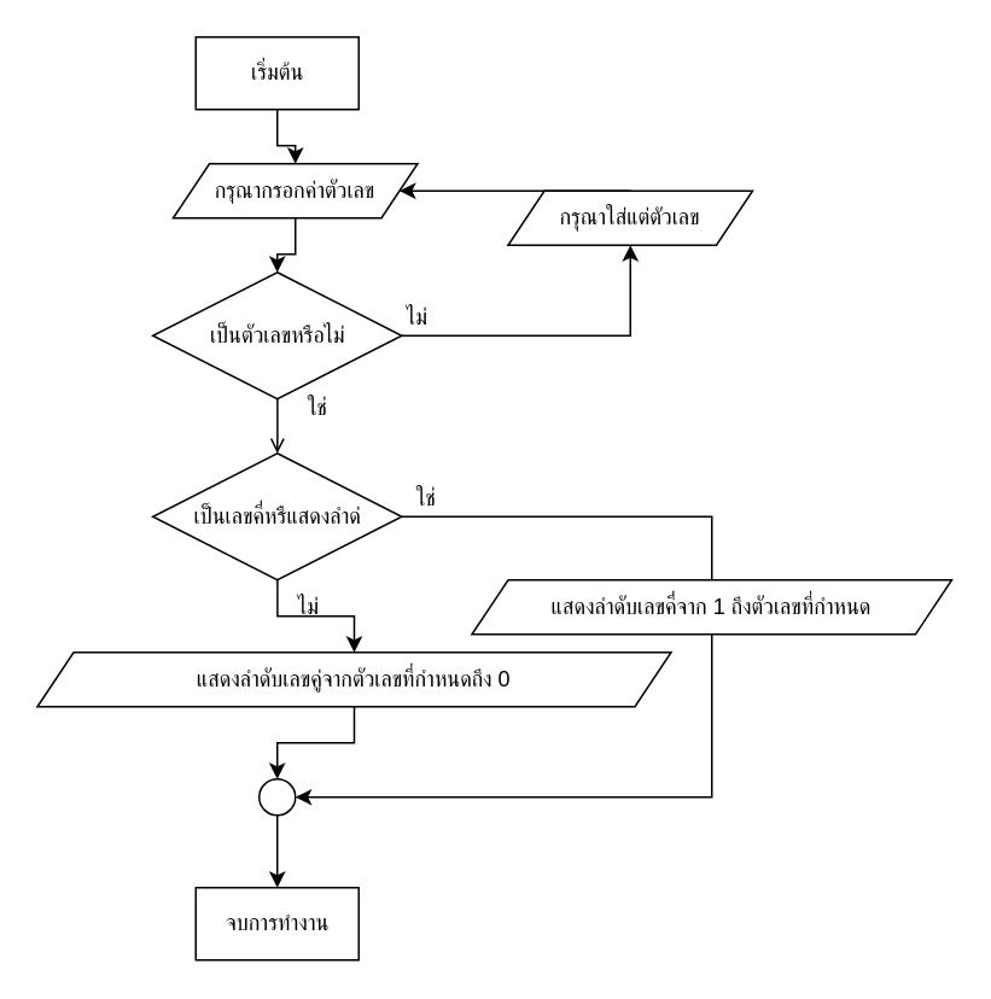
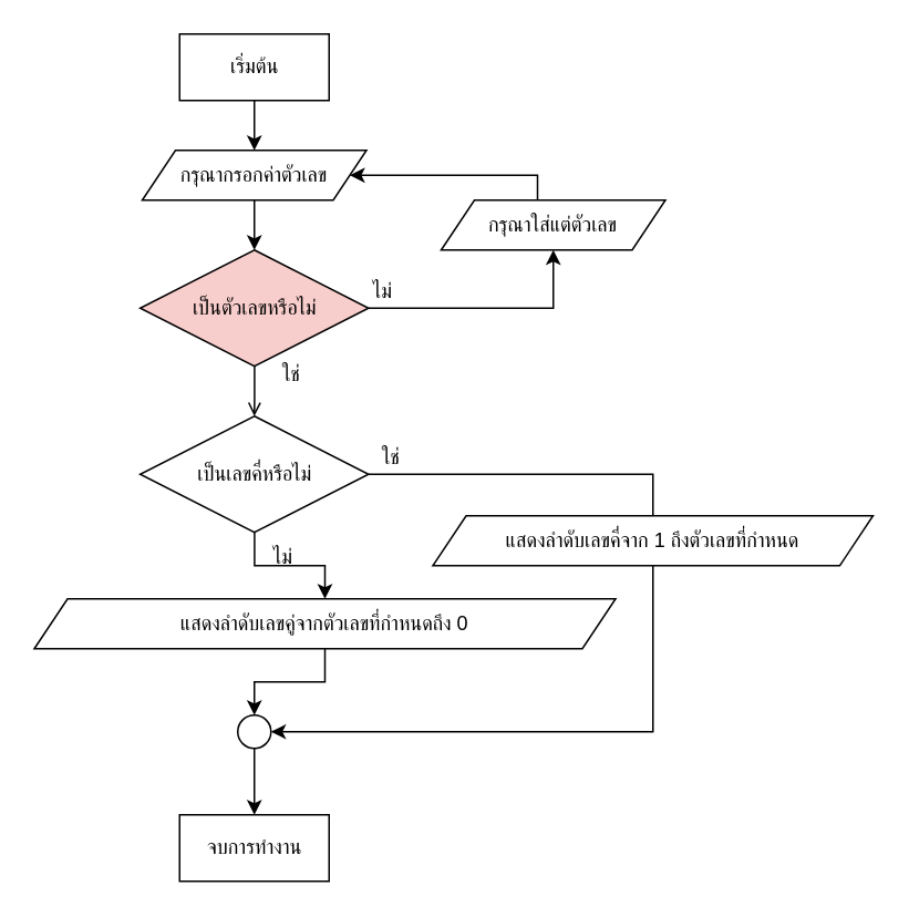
  <mxCell id="0" />
  <mxCell id="1" parent="0" />
  <mxCell id="2" style="edgeStyle=orthogonalEdgeStyle;rounded=0;orthogonalLoop=1;jettySize=auto;html=1;entryX=0.5;entryY=0;entryDx=0;entryDy=0;" edge="1" parent="1" source="3" target="5"><mxGeometry relative="1" as="geometry" /></mxCell>
  <mxCell id="3" value="เริ่มต้น" style="whiteSpace=wrap;html=1;rounded=0;" vertex="1" parent="1"><mxGeometry x="107.5" y="20" width="90" height="40" as="geometry" /></mxCell>
  <mxCell id="4" style="edgeStyle=orthogonalEdgeStyle;rounded=0;orthogonalLoop=1;jettySize=auto;html=1;entryX=0.5;entryY=0;entryDx=0;entryDy=0;" edge="1" parent="1" source="5" target="8"><mxGeometry relative="1" as="geometry" /></mxCell>
- <mxCell id="5" value="กรุณากรอกค่าตัวเลข" style="shape=parallelogram;perimeter=parallelogramPerimeter;whiteSpace=wrap;html=1;fixedSize=1;" vertex="1" parent="1"><mxGeometry x="95" y="90" width="135" height="30" as="geometry" /></mxCell>
+ <mxCell id="5" value="กรุณากรอกค่าตัวเลข" style="shape=parallelogram;perimeter=parallelogramPerimeter;whiteSpace=wrap;html=1;fixedSize=1;" vertex="1" parent="1"><mxGeometry x="85" y="90" width="135" height="30" as="geometry" /></mxCell>
  <mxCell id="6" style="edgeStyle=orthogonalEdgeStyle;rounded=0;orthogonalLoop=1;jettySize=auto;html=1;entryX=0.5;entryY=1;entryDx=0;entryDy=0;" edge="1" parent="1" source="8" target="10"><mxGeometry relative="1" as="geometry" /></mxCell>
  <mxCell id="7" style="edgeStyle=orthogonalEdgeStyle;rounded=0;orthogonalLoop=1;jettySize=auto;html=1;entryX=0.5;entryY=0;entryDx=0;entryDy=0;endArrow=open;" edge="1" parent="1" source="8" target="15"><mxGeometry relative="1" as="geometry"><mxPoint x="95" y="230" as="targetPoint" /></mxGeometry></mxCell>
- <mxCell id="8" value="เป็นตัวเลขหรือไม่" style="rhombus;whiteSpace=wrap;html=1;" vertex="1" parent="1"><mxGeometry x="83.75" y="150" width="137.5" height="70" as="geometry" /></mxCell>
+ <mxCell id="8" value="เป็นตัวเลขหรือไม่" style="rhombus;whiteSpace=wrap;html=1;fillColor=#f8cecc;" vertex="1" parent="1"><mxGeometry x="83.75" y="150" width="137.5" height="70" as="geometry" /></mxCell>
  <mxCell id="9" style="edgeStyle=orthogonalEdgeStyle;rounded=0;orthogonalLoop=1;jettySize=auto;html=1;entryX=1;entryY=0.5;entryDx=0;entryDy=0;exitX=0.5;exitY=0;exitDx=0;exitDy=0;" edge="1" parent="1" source="10" target="5"><mxGeometry relative="1" as="geometry"><mxPoint x="345" y="70" as="sourcePoint" /><Array as="points"><mxPoint x="323" y="105" /></Array></mxGeometry></mxCell>
- <mxCell id="10" value="กรุณาใส่แต่ตัวเลข" style="shape=parallelogram;perimeter=parallelogramPerimeter;whiteSpace=wrap;html=1;fixedSize=1;" vertex="1" parent="1"><mxGeometry x="280" y="105" width="135" height="30" as="geometry" /></mxCell>
+ <mxCell id="10" value="กรุณาใส่แต่ตัวเลข" style="shape=parallelogram;perimeter=parallelogramPerimeter;whiteSpace=wrap;html=1;fixedSize=1;" vertex="1" parent="1"><mxGeometry x="265" y="120" width="135" height="30" as="geometry" /></mxCell>
  <mxCell id="11" value="ไม่" style="text;html=1;align=center;verticalAlign=middle;whiteSpace=wrap;rounded=0;" vertex="1" parent="1"><mxGeometry x="200" y="160" width="60" height="30" as="geometry" /></mxCell>
  <mxCell id="12" value="ใช่" style="text;html=1;align=center;verticalAlign=middle;whiteSpace=wrap;rounded=0;" vertex="1" parent="1"><mxGeometry x="145" y="210" width="60" height="30" as="geometry" /></mxCell>
  <mxCell id="13" style="edgeStyle=orthogonalEdgeStyle;rounded=0;orthogonalLoop=1;jettySize=auto;html=1;entryX=0.5;entryY=0;entryDx=0;entryDy=0;endArrow=none;" edge="1" parent="1" source="15" target="17"><mxGeometry relative="1" as="geometry" /></mxCell>
  <mxCell id="14" style="edgeStyle=orthogonalEdgeStyle;rounded=0;orthogonalLoop=1;jettySize=auto;html=1;entryX=0.5;entryY=0;entryDx=0;entryDy=0;" edge="1" parent="1" source="15" target="21"><mxGeometry relative="1" as="geometry" /></mxCell>
- <mxCell id="15" value="เป็นเลขคี่หรืแสดงลำด่" style="rhombus;whiteSpace=wrap;html=1;" vertex="1" parent="1"><mxGeometry x="83.75" y="250" width="137.5" height="70" as="geometry" /></mxCell>
+ <mxCell id="15" value="เป็นเลขคี่หรือไม่" style="rhombus;whiteSpace=wrap;html=1;" vertex="1" parent="1"><mxGeometry x="83.75" y="250" width="137.5" height="70" as="geometry" /></mxCell>
  <mxCell id="16" style="edgeStyle=orthogonalEdgeStyle;rounded=0;orthogonalLoop=1;jettySize=auto;html=1;entryX=1;entryY=0.5;entryDx=0;entryDy=0;" edge="1" parent="1" source="17" target="24"><mxGeometry relative="1" as="geometry"><Array as="points"><mxPoint x="392" y="440" /></Array></mxGeometry></mxCell>
- <mxCell id="17" value="แสดงลำดับเลขคี่จาก 1 ถึงตัวเลขที่กำหนด" style="shape=parallelogram;perimeter=parallelogramPerimeter;whiteSpace=wrap;html=1;fixedSize=1;" vertex="1" parent="1"><mxGeometry x="260" y="320" width="265" height="30" as="geometry" /></mxCell>
+ <mxCell id="17" value="แสดงลำดับเลขคี่จาก 1 ถึงตัวเลขที่กำหนด" style="shape=parallelogram;perimeter=parallelogramPerimeter;whiteSpace=wrap;html=1;fixedSize=1;" vertex="1" parent="1"><mxGeometry x="260" y="310" width="265" height="30" as="geometry" /></mxCell>
  <mxCell id="18" value="จบการทำงาน" style="whiteSpace=wrap;html=1;rounded=0;" vertex="1" parent="1"><mxGeometry x="107.5" y="490" width="90" height="40" as="geometry" /></mxCell>
  <mxCell id="19" value="ใช่" style="text;html=1;align=center;verticalAlign=middle;whiteSpace=wrap;rounded=0;" vertex="1" parent="1"><mxGeometry x="205" y="260" width="60" height="30" as="geometry" /></mxCell>
  <mxCell id="20" style="edgeStyle=orthogonalEdgeStyle;rounded=0;orthogonalLoop=1;jettySize=auto;html=1;entryX=0.5;entryY=0;entryDx=0;entryDy=0;" edge="1" parent="1" source="21" target="24"><mxGeometry relative="1" as="geometry" /></mxCell>
  <mxCell id="21" value="แสดงลำดับเลขคู่จากตัวเลขที่กำหนดถึง 0" style="shape=parallelogram;perimeter=parallelogramPerimeter;whiteSpace=wrap;html=1;fixedSize=1;" vertex="1" parent="1"><mxGeometry x="20" y="360" width="350" height="30" as="geometry" /></mxCell>
  <mxCell id="22" value="ไม่" style="text;html=1;align=center;verticalAlign=middle;whiteSpace=wrap;rounded=0;" vertex="1" parent="1"><mxGeometry x="140" y="320" width="60" height="30" as="geometry" /></mxCell>
  <mxCell id="23" style="edgeStyle=orthogonalEdgeStyle;rounded=0;orthogonalLoop=1;jettySize=auto;html=1;entryX=0.5;entryY=0;entryDx=0;entryDy=0;" edge="1" parent="1" source="24" target="18"><mxGeometry relative="1" as="geometry" /></mxCell>
  <mxCell id="24" value="" style="ellipse;whiteSpace=wrap;html=1;aspect=fixed;" vertex="1" parent="1"><mxGeometry x="142.5" y="430" width="20" height="20" as="geometry" /></mxCell>
